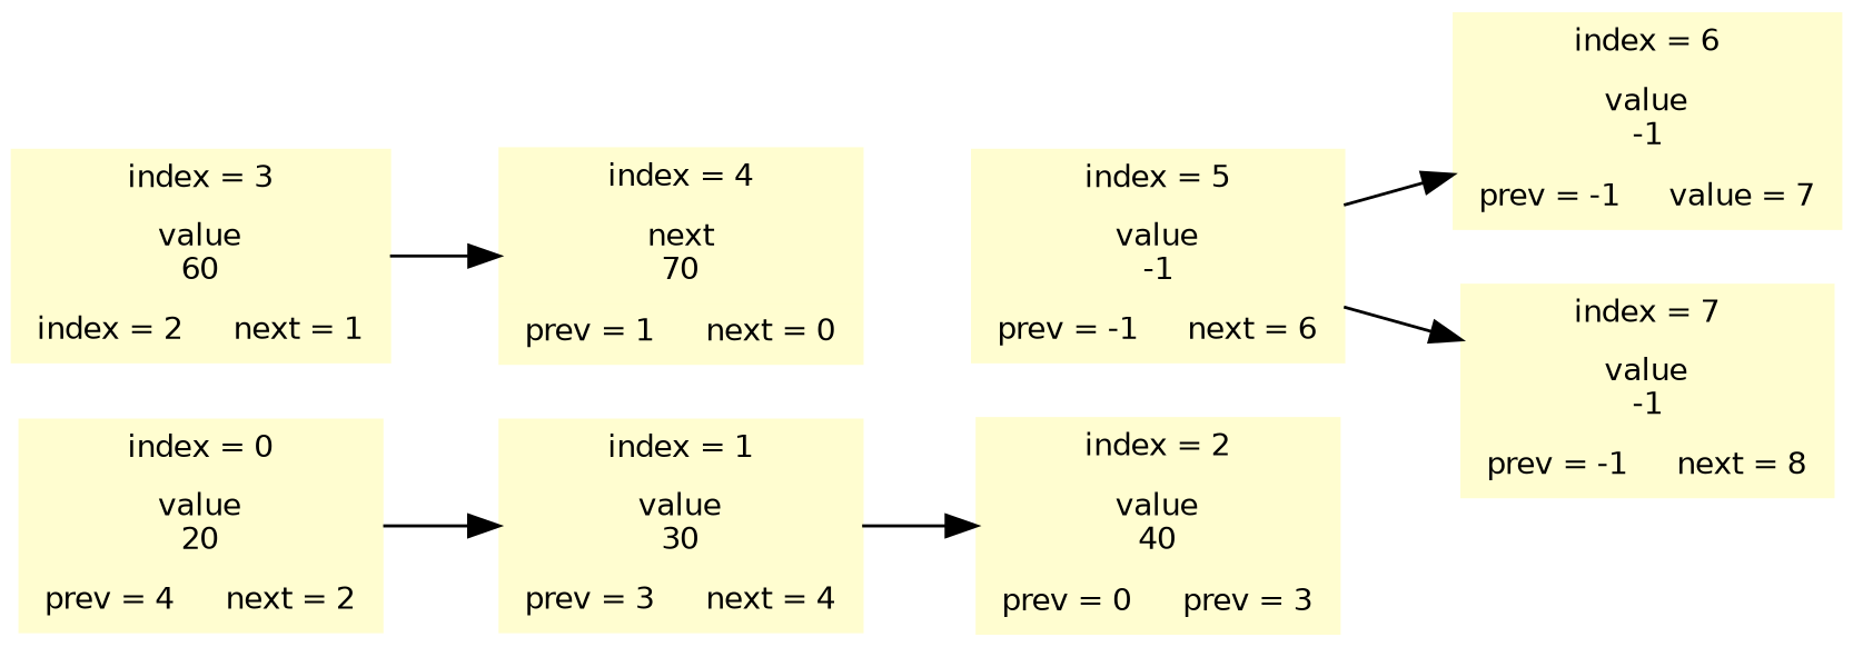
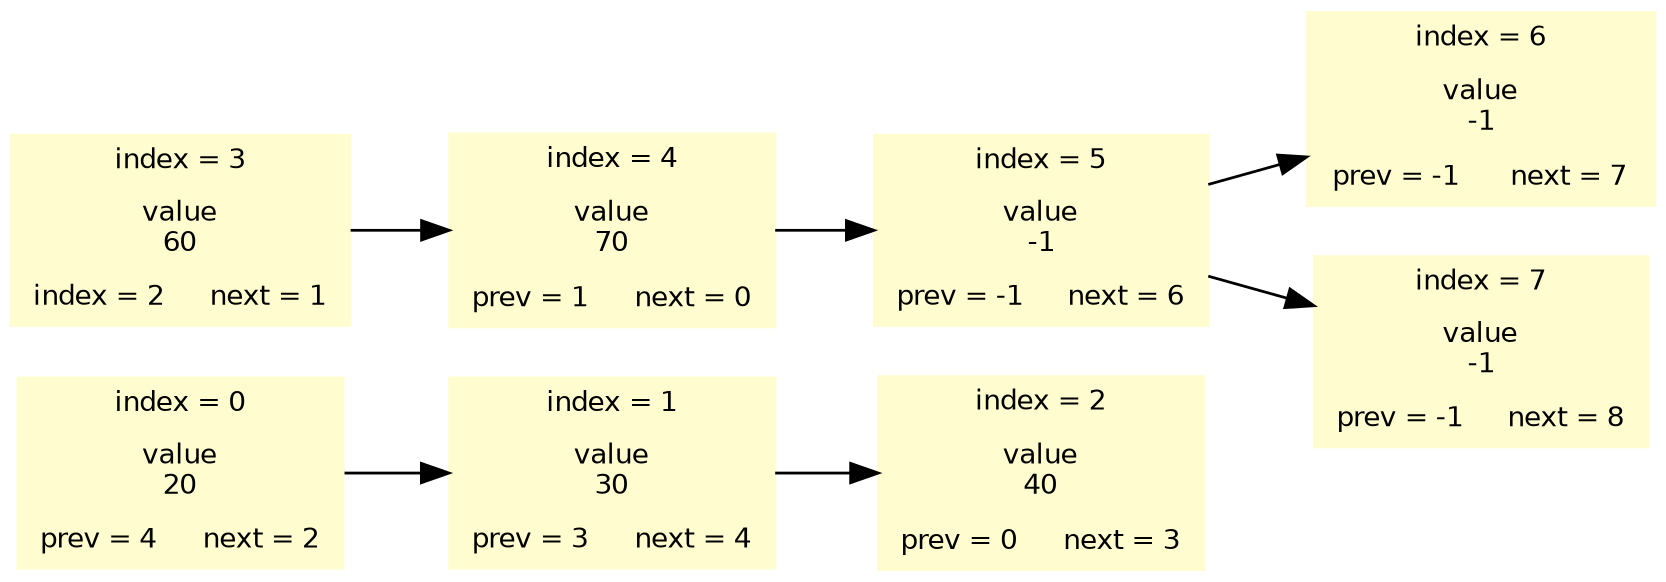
  digraph {
    bgcolor="#ffffff"
    rankdir=LR
    node [color="#fffdd0" fillcolor="#fffdd0" fontname=helvetica fontsize=10 shape=record style=filled]
    n1 [label="index = 0|value\n20|{prev = 4|next = 2}"]
    n2 [label="index = 1|value\n30|{prev = 3|next = 4}"]
-   n3 [label="index = 2|value\n40|{prev = 0|prev = 3}"]
+   n3 [label="index = 2|value\n40|{prev = 0|next = 3}"]
    n4 [label="index = 3|value\n60|{index = 2|next = 1}"]
-   n5 [label="index = 4|next\n70|{prev = 1|next = 0}"]
+   n5 [label="index = 4|value\n70|{prev = 1|next = 0}"]
    n6 [label="index = 5|value\n-1|{prev = -1|next = 6}"]
-   n7 [label="index = 6|value\n-1|{prev = -1|value = 7}"]
+   n7 [label="index = 6|value\n-1|{prev = -1|next = 7}"]
    n8 [label="index = 7|value\n-1|{prev = -1|next = 8}"]
    n1 -> n2
    n2 -> n3
    n4 -> n5
+   n5 -> n6
    n6 -> n7
    n6 -> n8
  }
